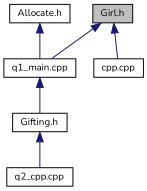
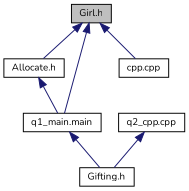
  digraph {
    fontname=Nunito
    node [color=black fillcolor=white fontname=Nunito fontsize=10 shape=record style=filled]
    edge [color=midnightblue dir=back fontname=Nunito fontsize=10 labelfontname=Helvetica labelfontsize=10 style=solid]
    n1 [fillcolor=grey75 fontcolor=black height=0.2 label="Girl.h" width=0.4]
    n2 [height=0.2 label="Allocate.h" width=0.4]
-   n3 [height=0.2 label="q1_main.cpp" width=0.4]
+   n3 [height=0.2 label="q1_main.main" width=0.4]
    n4 [height=0.2 label="cpp.cpp" width=0.4]
    n5 [height=0.2 label="Gifting.h" width=0.4]
    n6 [height=0.2 label="q2_cpp.cpp" width=0.4]
+   n1 -> n2
    n1 -> n3
    n1 -> n4
    n2 -> n3
    n3 -> n5
-   n5 -> n6
+   n6 -> n5
  }
